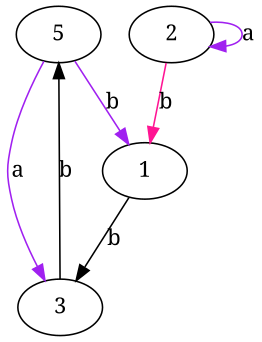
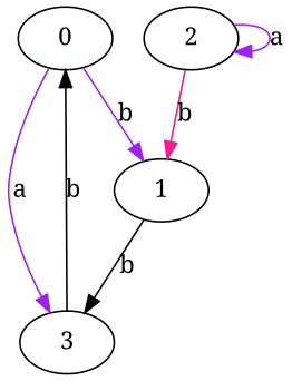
  digraph {
    d2tdocpreamble="\usetikzlibrary{automata}"
    d2tfigpreamble="\tikzstyle{every state}= [ draw=blue!50,very thick,fill=blue!20]  \tikzstyle{auto}= [fill=white]"
    fontname="Noto Serif"
    ranksep=0.5
    node [fillcolor=white fontname="Noto Serif" style="state,filled"]
    edge [color=purple fontname="Noto Serif" lblstyle=auto topath="bend right"]
-   n1 [label=5 style="state, accepting,filled"]
+   n1 [label=0 style="state, accepting,filled"]
    n2 [label=1 style="state, initial,filled"]
    n3 [label=3]
    n4 [label=2]
    n1 -> n2 [label=b]
    n1 -> n3 [label=a]
    n2 -> n3 [color=black label=b]
    n3 -> n1 [color=black label=b]
    n4 -> n2 [color=deeppink label=b]
    n4 -> n4 [label=a topath="loop above"]
  }
